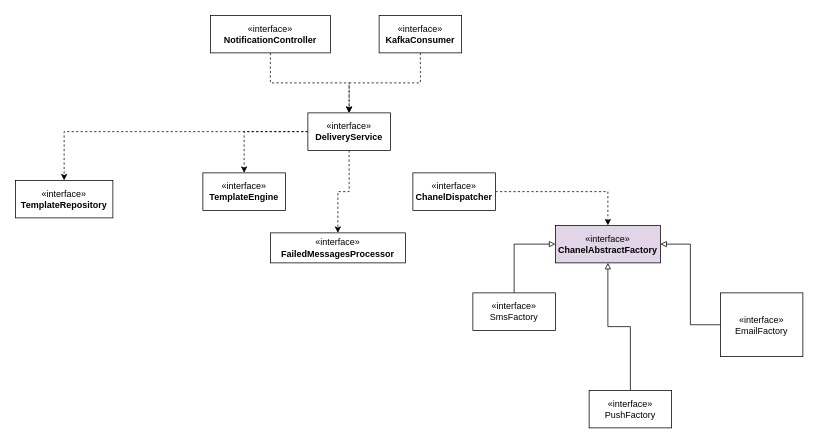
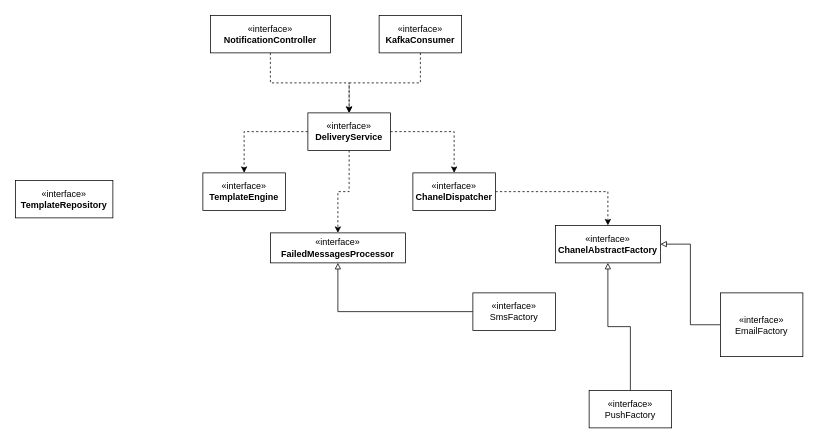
  <mxCell id="0" />
  <mxCell id="1" parent="0" />
  <mxCell id="2" style="edgeStyle=orthogonalEdgeStyle;rounded=0;orthogonalLoop=1;jettySize=auto;html=1;entryX=0.5;entryY=0;entryDx=0;entryDy=0;dashed=1;" edge="1" parent="1" source="3" target="12"><mxGeometry relative="1" as="geometry" /></mxCell>
  <mxCell id="3" value="«interface»&lt;br&gt;&lt;b&gt;NotificationController&lt;/b&gt;" style="html=1;whiteSpace=wrap;" vertex="1" parent="1"><mxGeometry x="280" y="20" width="160" height="50" as="geometry" /></mxCell>
  <mxCell id="4" style="edgeStyle=orthogonalEdgeStyle;rounded=0;orthogonalLoop=1;jettySize=auto;html=1;entryX=0.5;entryY=0;entryDx=0;entryDy=0;dashed=1;" edge="1" parent="1" source="5" target="12"><mxGeometry relative="1" as="geometry" /></mxCell>
  <mxCell id="5" value="«interface»&lt;br&gt;&lt;b&gt;KafkaConsumer&lt;/b&gt;" style="html=1;whiteSpace=wrap;" vertex="1" parent="1"><mxGeometry x="505" y="20" width="110" height="50" as="geometry" /></mxCell>
  <mxCell id="6" value="«interface»&lt;br&gt;&lt;b&gt;TemplateEngine&lt;/b&gt;" style="html=1;whiteSpace=wrap;" vertex="1" parent="1"><mxGeometry x="270" y="230" width="110" height="50" as="geometry" /></mxCell>
  <mxCell id="7" style="edgeStyle=orthogonalEdgeStyle;rounded=0;orthogonalLoop=1;jettySize=auto;html=1;dashed=1;" edge="1" parent="1" source="8" target="13"><mxGeometry relative="1" as="geometry" /></mxCell>
  <mxCell id="8" value="«interface»&lt;br&gt;&lt;b&gt;ChanelDispatcher&lt;/b&gt;" style="html=1;whiteSpace=wrap;" vertex="1" parent="1"><mxGeometry x="550" y="230" width="110" height="50" as="geometry" /></mxCell>
  <mxCell id="9" style="edgeStyle=orthogonalEdgeStyle;rounded=0;orthogonalLoop=1;jettySize=auto;html=1;entryX=0.5;entryY=0;entryDx=0;entryDy=0;dashed=1;" edge="1" parent="1" source="12" target="6"><mxGeometry relative="1" as="geometry" /></mxCell>
- <mxCell id="10" style="edgeStyle=orthogonalEdgeStyle;rounded=0;orthogonalLoop=1;jettySize=auto;html=1;dashed=1;" edge="1" parent="1" source="12" target="20"><mxGeometry relative="1" as="geometry" /></mxCell>
+ <mxCell id="10" style="edgeStyle=orthogonalEdgeStyle;rounded=0;orthogonalLoop=1;jettySize=auto;html=1;dashed=1;" edge="1" parent="1" source="12" target="8"><mxGeometry relative="1" as="geometry" /></mxCell>
  <mxCell id="11" style="edgeStyle=orthogonalEdgeStyle;rounded=0;orthogonalLoop=1;jettySize=auto;html=1;dashed=1;" edge="1" parent="1" source="12" target="21"><mxGeometry relative="1" as="geometry" /></mxCell>
  <mxCell id="12" value="«interface»&lt;br&gt;&lt;b&gt;DeliveryService&lt;/b&gt;" style="html=1;whiteSpace=wrap;" vertex="1" parent="1"><mxGeometry x="410" y="150" width="110" height="50" as="geometry" /></mxCell>
- <mxCell id="13" value="«interface»&lt;br&gt;&lt;b&gt;ChanelAbstractFactory&lt;/b&gt;" style="html=1;whiteSpace=wrap;fillColor=#e1d5e7;" vertex="1" parent="1"><mxGeometry x="740" y="300" width="140" height="50" as="geometry" /></mxCell>
- <mxCell id="14" style="edgeStyle=orthogonalEdgeStyle;rounded=0;orthogonalLoop=1;jettySize=auto;html=1;endArrow=block;endFill=0;entryX=0;entryY=0.5;entryDx=0;entryDy=0;" edge="1" parent="1" source="15" target="13"><mxGeometry relative="1" as="geometry"><mxPoint x="840" y="350" as="targetPoint" /></mxGeometry></mxCell>
+ <mxCell id="13" value="«interface»&lt;br&gt;&lt;b&gt;ChanelAbstractFactory&lt;/b&gt;" style="html=1;whiteSpace=wrap;" vertex="1" parent="1"><mxGeometry x="740" y="300" width="140" height="50" as="geometry" /></mxCell>
+ <mxCell id="14" style="edgeStyle=orthogonalEdgeStyle;rounded=0;orthogonalLoop=1;jettySize=auto;html=1;endArrow=block;endFill=0;" edge="1" parent="1" source="15" target="21"><mxGeometry relative="1" as="geometry"><mxPoint x="840" y="350" as="targetPoint" /></mxGeometry></mxCell>
  <mxCell id="15" value="«interface»&lt;div&gt;SmsFactory&lt;/div&gt;" style="html=1;whiteSpace=wrap;" vertex="1" parent="1"><mxGeometry x="630" y="390" width="110" height="50" as="geometry" /></mxCell>
  <mxCell id="16" style="edgeStyle=orthogonalEdgeStyle;rounded=0;orthogonalLoop=1;jettySize=auto;html=1;entryX=0.5;entryY=1;entryDx=0;entryDy=0;endArrow=block;endFill=0;" edge="1" parent="1" source="17" target="13"><mxGeometry relative="1" as="geometry"><mxPoint x="840" y="360" as="targetPoint" /></mxGeometry></mxCell>
  <mxCell id="17" value="«interface»&lt;div&gt;PushFactory&lt;/div&gt;" style="html=1;whiteSpace=wrap;" vertex="1" parent="1"><mxGeometry x="785" y="520" width="110" height="50" as="geometry" /></mxCell>
  <mxCell id="18" style="edgeStyle=orthogonalEdgeStyle;rounded=0;orthogonalLoop=1;jettySize=auto;html=1;entryX=1;entryY=0.5;entryDx=0;entryDy=0;endArrow=block;endFill=0;" edge="1" parent="1" source="19" target="13"><mxGeometry relative="1" as="geometry" /></mxCell>
  <mxCell id="19" value="«interface»&lt;div&gt;EmailFactory&lt;/div&gt;" style="html=1;whiteSpace=wrap;" vertex="1" parent="1"><mxGeometry x="960" y="390" width="110" height="85" as="geometry" /></mxCell>
  <mxCell id="20" value="«interface»&lt;br&gt;&lt;b&gt;TemplateRepository&lt;/b&gt;" style="html=1;whiteSpace=wrap;" vertex="1" parent="1"><mxGeometry x="20" y="240" width="130" height="50" as="geometry" /></mxCell>
  <mxCell id="21" value="«interface»&lt;br&gt;&lt;b&gt;FailedMessagesProcessor&lt;/b&gt;" style="html=1;whiteSpace=wrap;" vertex="1" parent="1"><mxGeometry x="360" y="310" width="180" height="40" as="geometry" /></mxCell>
